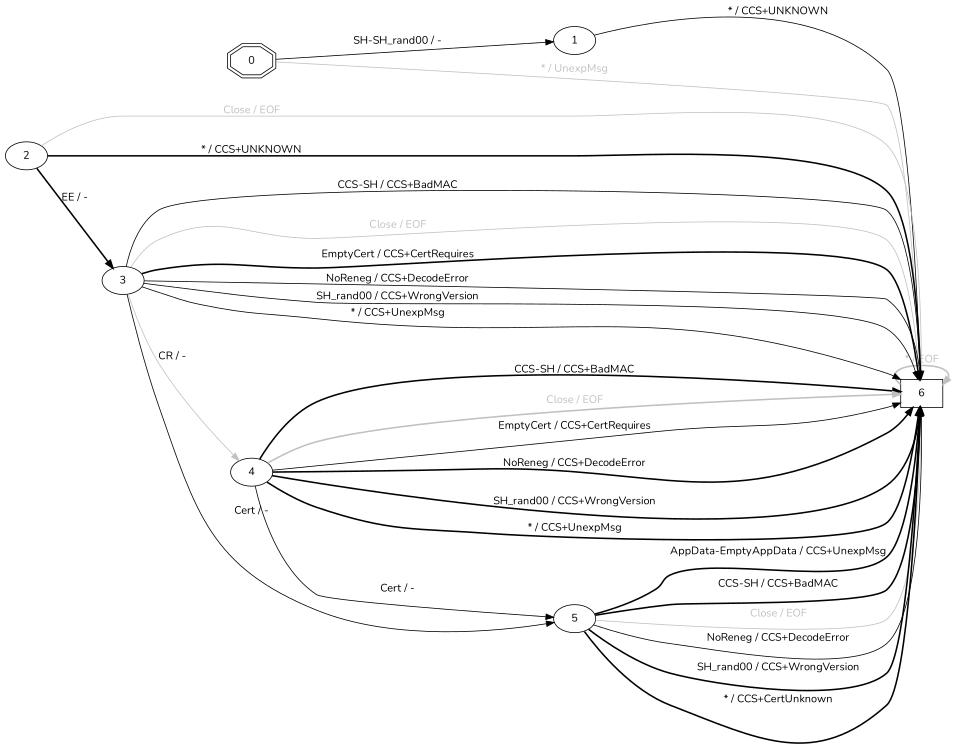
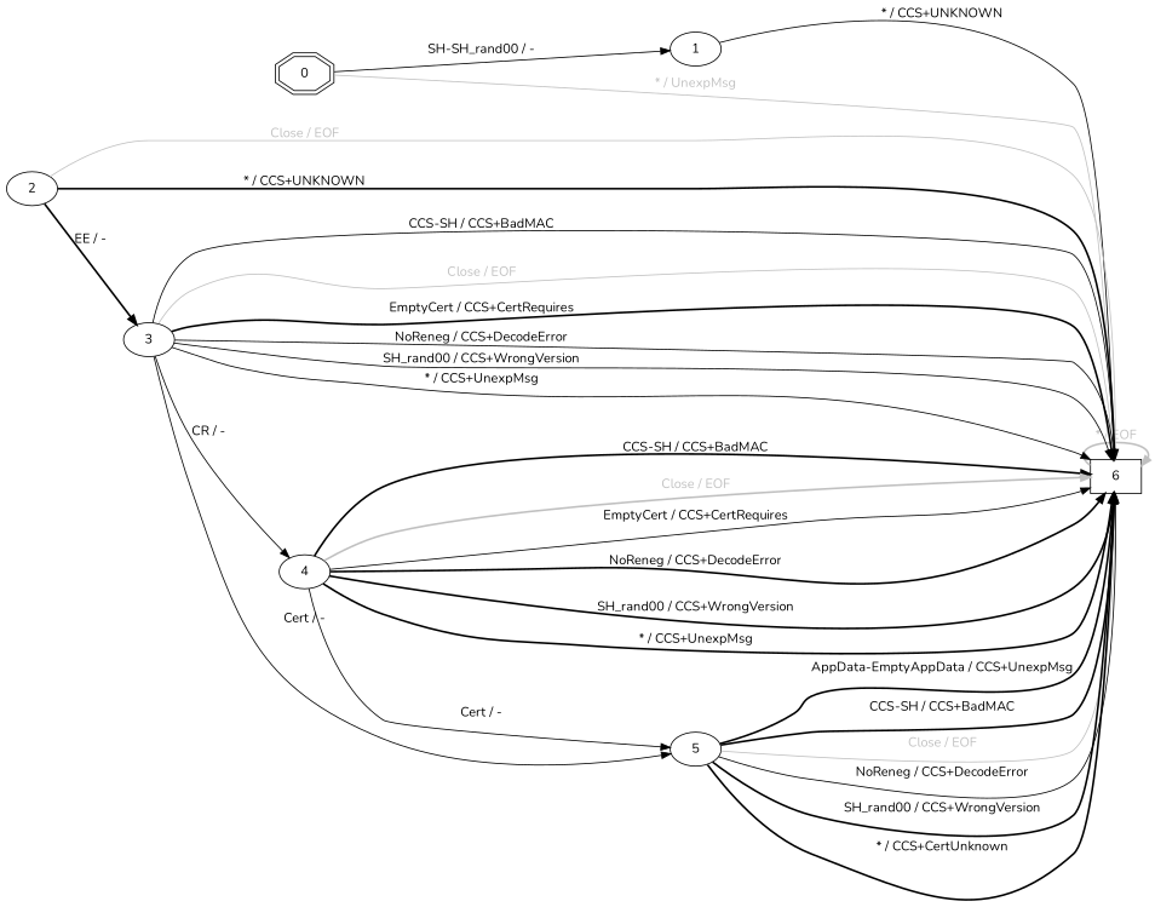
  digraph {
    fontname=Nunito
    rankdir=LR
    node [fontname=Nunito shape=ellipse]
    edge [fontname=Nunito style=solid]
    0 [shape=doubleoctagon]
    1
    6 [shape=rectangle]
    2
    3
    4
    5
    0 -> 1 [label="SH-SH_rand00 / -"]
    0 -> 6 [color=grey fontcolor=grey label="* / UnexpMsg"]
    1 -> 6 [label="* / CCS+UNKNOWN"]
    6 -> 6 [color=grey fontcolor=grey label="* / EOF" style=bold]
    2 -> 6 [color=grey fontcolor=grey label="Close / EOF"]
    2 -> 6 [label="* / CCS+UNKNOWN" style=bold]
    2 -> 3 [label="EE / -" style=bold]
    3 -> 6 [label="CCS-SH / CCS+BadMAC"]
    3 -> 6 [color=grey fontcolor=grey label="Close / EOF"]
    3 -> 6 [label="EmptyCert / CCS+CertRequires" style=bold]
    3 -> 6 [label="NoReneg / CCS+DecodeError"]
    3 -> 6 [label="SH_rand00 / CCS+WrongVersion"]
    3 -> 6 [label="* / CCS+UnexpMsg"]
-   3 -> 4 [label="CR / -" color=grey]
+   3 -> 4 [label="CR / -"]
    3 -> 5 [label="Cert / -"]
    4 -> 6 [label="CCS-SH / CCS+BadMAC" style=bold]
    4 -> 6 [color=grey fontcolor=grey label="Close / EOF" style=bold]
    4 -> 6 [label="EmptyCert / CCS+CertRequires"]
    4 -> 6 [label="NoReneg / CCS+DecodeError" style=bold]
    4 -> 6 [label="SH_rand00 / CCS+WrongVersion" style=bold]
    4 -> 6 [label="* / CCS+UnexpMsg" style=bold]
    4 -> 5 [label="Cert / -"]
    5 -> 6 [label="AppData-EmptyAppData / CCS+UnexpMsg" style=bold]
    5 -> 6 [label="CCS-SH / CCS+BadMAC" style=bold]
    5 -> 6 [color=grey fontcolor=grey label="Close / EOF"]
    5 -> 6 [label="NoReneg / CCS+DecodeError"]
    5 -> 6 [label="SH_rand00 / CCS+WrongVersion" style=bold]
    5 -> 6 [label="* / CCS+CertUnknown" style=bold]
  }
